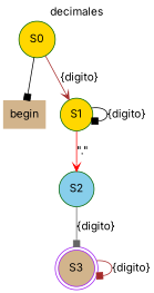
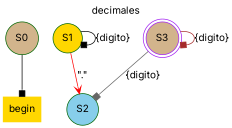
  digraph {
    fontname=Inter
    label=decimales
    labelloc=t
    rankdir=TB
    node [color=darkgreen fillcolor=tan fontname=Inter shape=circle style=filled]
    edge [arrowhead=box color=black fontname=Inter]
-   begin [color=darkorange shape=none]
-   S0 [fillcolor=gold]
+   begin [color=darkorange fillcolor=gold shape=none]
+   S0
    S1 [fillcolor=gold]
    S2 [fillcolor=skyblue]
    S3 [color=purple shape=doublecircle]
    S0 -> begin
-   S0 -> S1 [arrowhead=vee color=brown label="{digito}"]
    S1 -> S1 [label="{digito}"]
    S1 -> S2 [arrowhead=vee color=red label="\".\""]
-   S2 -> S3 [color=gray40 label="{digito}"]
+   S3 -> S2 [color=gray40 label="{digito}"]
    S3 -> S3 [color=brown label="{digito}"]
  }
